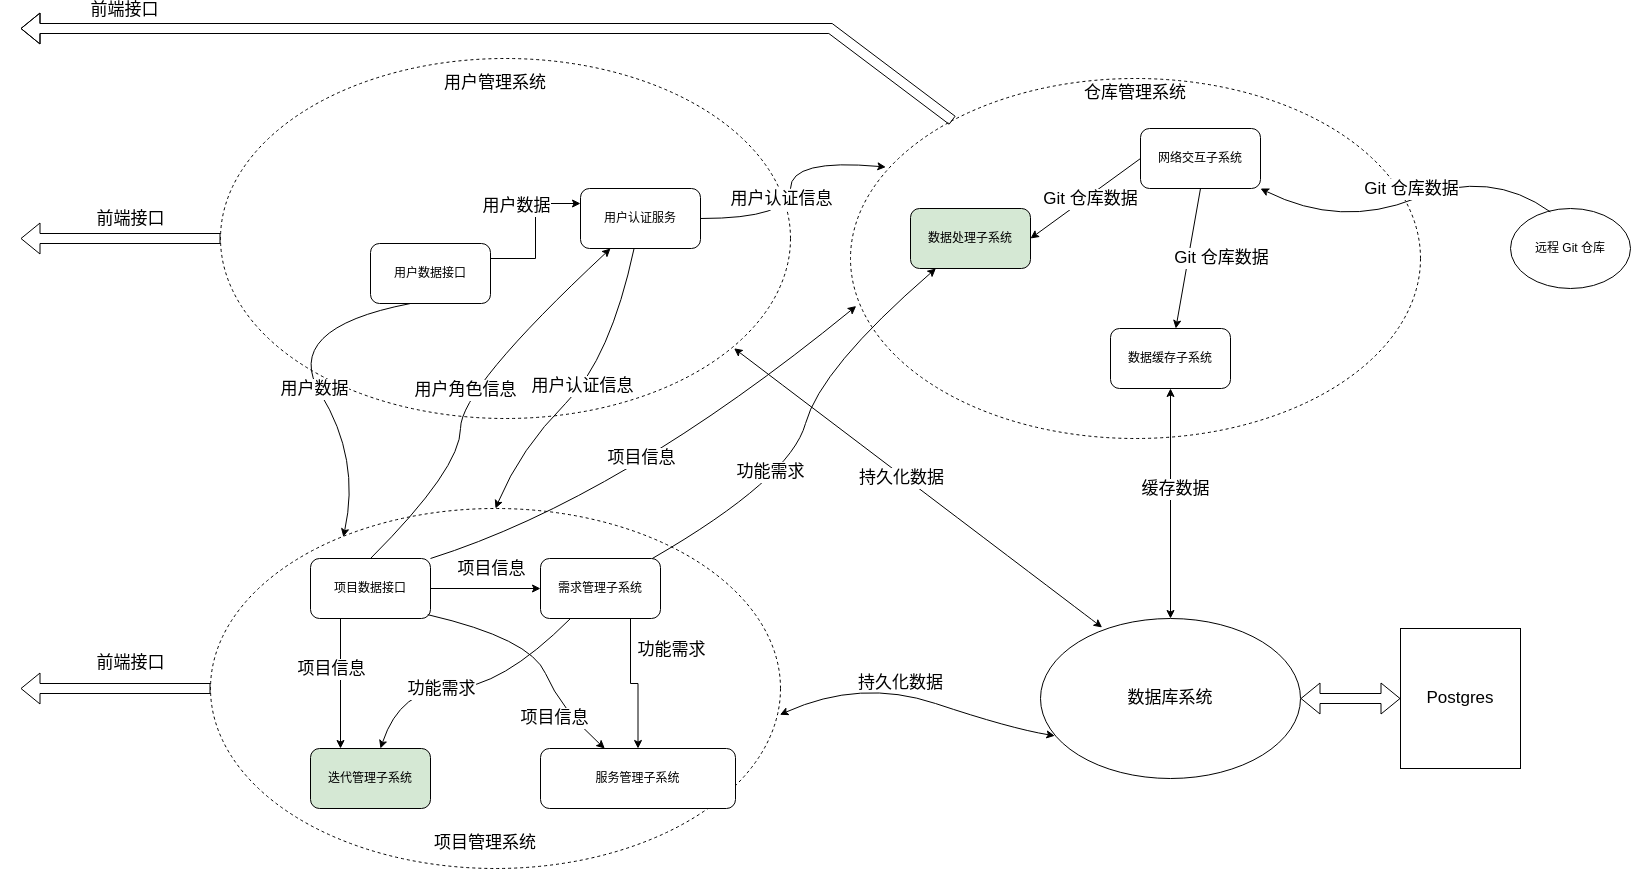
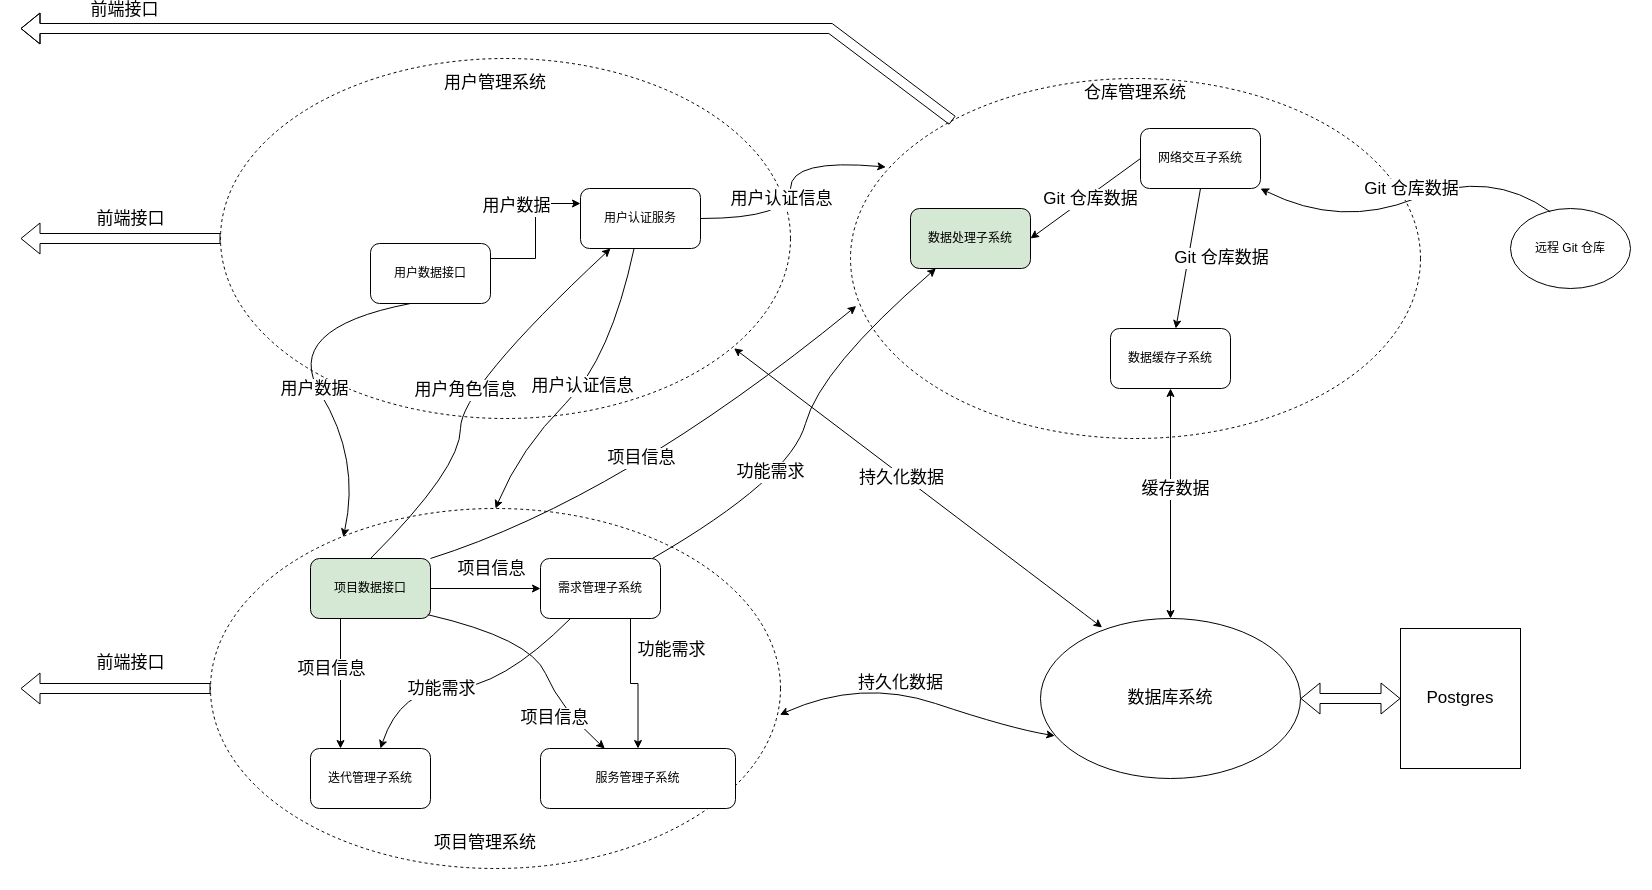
  <mxCell id="0" />
  <mxCell id="1" parent="0" />
  <mxCell id="2" value="" style="ellipse;whiteSpace=wrap;html=1;fontSize=17;fillColor=none;dashed=1;" vertex="1" parent="1"><mxGeometry x="210" y="500" width="570" height="360" as="geometry" /></mxCell>
  <mxCell id="3" value="" style="ellipse;whiteSpace=wrap;html=1;fontSize=17;fillColor=none;dashed=1;" vertex="1" parent="1"><mxGeometry x="850" y="70" width="570" height="360" as="geometry" /></mxCell>
  <mxCell id="4" value="" style="ellipse;whiteSpace=wrap;html=1;fontSize=17;fillColor=none;dashed=1;" vertex="1" parent="1"><mxGeometry x="220" y="50" width="570" height="360" as="geometry" /></mxCell>
  <mxCell id="5" style="edgeStyle=orthogonalEdgeStyle;rounded=0;orthogonalLoop=1;jettySize=auto;html=1;exitX=1;exitY=0.25;exitDx=0;exitDy=0;entryX=0;entryY=0.25;entryDx=0;entryDy=0;shadow=0;fontSize=17;" edge="1" parent="1" source="7" target="8"><mxGeometry relative="1" as="geometry" /></mxCell>
  <mxCell id="6" value="用户数据" style="edgeLabel;html=1;align=center;verticalAlign=middle;resizable=0;points=[];fontSize=17;" vertex="1" connectable="0" parent="5"><mxGeometry x="0.174" y="2" relative="1" as="geometry"><mxPoint x="-18" y="-13" as="offset" /></mxGeometry></mxCell>
  <mxCell id="7" value="用户数据接口" style="rounded=1;whiteSpace=wrap;html=1;" vertex="1" parent="1"><mxGeometry x="370" y="235" width="120" height="60" as="geometry" /></mxCell>
  <mxCell id="8" value="用户认证服务" style="rounded=1;whiteSpace=wrap;html=1;" vertex="1" parent="1"><mxGeometry x="580" y="180" width="120" height="60" as="geometry" /></mxCell>
  <mxCell id="9" style="edgeStyle=orthogonalEdgeStyle;rounded=0;orthogonalLoop=1;jettySize=auto;html=1;exitX=0.25;exitY=1;exitDx=0;exitDy=0;entryX=0.25;entryY=0;entryDx=0;entryDy=0;shadow=0;fontSize=17;" edge="1" parent="1" source="13" target="17"><mxGeometry relative="1" as="geometry" /></mxCell>
  <mxCell id="10" value="项目信息" style="edgeLabel;html=1;align=center;verticalAlign=middle;resizable=0;points=[];fontSize=17;" vertex="1" connectable="0" parent="9"><mxGeometry x="0.079" y="1" relative="1" as="geometry"><mxPoint x="-11" y="-20" as="offset" /></mxGeometry></mxCell>
  <mxCell id="11" style="edgeStyle=orthogonalEdgeStyle;rounded=0;orthogonalLoop=1;jettySize=auto;html=1;exitX=1;exitY=0.5;exitDx=0;exitDy=0;shadow=0;fontSize=17;" edge="1" parent="1" source="13" target="16"><mxGeometry relative="1" as="geometry" /></mxCell>
  <mxCell id="12" value="项目信息" style="edgeLabel;html=1;align=center;verticalAlign=middle;resizable=0;points=[];fontSize=17;" vertex="1" connectable="0" parent="11"><mxGeometry x="-0.108" y="-1" relative="1" as="geometry"><mxPoint x="11" y="-21" as="offset" /></mxGeometry></mxCell>
- <mxCell id="13" value="项目数据接口" style="rounded=1;whiteSpace=wrap;html=1;" vertex="1" parent="1"><mxGeometry x="310" y="550" width="120" height="60" as="geometry" /></mxCell>
+ <mxCell id="13" value="项目数据接口" style="rounded=1;whiteSpace=wrap;html=1;fillColor=#d5e8d4;" vertex="1" parent="1"><mxGeometry x="310" y="550" width="120" height="60" as="geometry" /></mxCell>
  <mxCell id="14" style="edgeStyle=orthogonalEdgeStyle;rounded=0;orthogonalLoop=1;jettySize=auto;html=1;exitX=0.75;exitY=1;exitDx=0;exitDy=0;shadow=0;fontSize=17;" edge="1" parent="1" source="16" target="18"><mxGeometry relative="1" as="geometry" /></mxCell>
  <mxCell id="15" value="功能需求" style="edgeLabel;html=1;align=center;verticalAlign=middle;resizable=0;points=[];fontSize=17;" vertex="1" connectable="0" parent="14"><mxGeometry x="-0.253" relative="1" as="geometry"><mxPoint x="40" y="-20" as="offset" /></mxGeometry></mxCell>
  <mxCell id="16" value="需求管理子系统" style="rounded=1;whiteSpace=wrap;html=1;" vertex="1" parent="1"><mxGeometry x="540" y="550" width="120" height="60" as="geometry" /></mxCell>
- <mxCell id="17" value="迭代管理子系统" style="rounded=1;whiteSpace=wrap;html=1;fillColor=#d5e8d4;" vertex="1" parent="1"><mxGeometry x="310" y="740" width="120" height="60" as="geometry" /></mxCell>
+ <mxCell id="17" value="迭代管理子系统" style="rounded=1;whiteSpace=wrap;html=1;" vertex="1" parent="1"><mxGeometry x="310" y="740" width="120" height="60" as="geometry" /></mxCell>
  <mxCell id="18" value="服务管理子系统" style="rounded=1;whiteSpace=wrap;html=1;" vertex="1" parent="1"><mxGeometry x="540" y="740" width="195" height="60" as="geometry" /></mxCell>
  <mxCell id="19" value="&lt;font style=&quot;font-size: 17px;&quot;&gt;数据库系统&lt;/font&gt;" style="ellipse;whiteSpace=wrap;html=1;" vertex="1" parent="1"><mxGeometry x="1040" y="610" width="260" height="160" as="geometry" /></mxCell>
  <mxCell id="20" value="远程 Git 仓库" style="ellipse;whiteSpace=wrap;html=1;" vertex="1" parent="1"><mxGeometry x="1510" y="200" width="120" height="80" as="geometry" /></mxCell>
  <mxCell id="21" value="数据处理子系统" style="rounded=1;whiteSpace=wrap;html=1;fillColor=#d5e8d4;" vertex="1" parent="1"><mxGeometry x="910" y="200" width="120" height="60" as="geometry" /></mxCell>
  <mxCell id="22" value="网络交互子系统" style="rounded=1;whiteSpace=wrap;html=1;" vertex="1" parent="1"><mxGeometry x="1140" y="120" width="120" height="60" as="geometry" /></mxCell>
  <mxCell id="23" value="数据缓存子系统" style="rounded=1;whiteSpace=wrap;html=1;" vertex="1" parent="1"><mxGeometry x="1110" y="320" width="120" height="60" as="geometry" /></mxCell>
  <mxCell id="24" value="" style="curved=1;endArrow=classic;html=1;rounded=0;shadow=0;fontSize=17;exitX=0.5;exitY=0;exitDx=0;exitDy=0;entryX=0.25;entryY=1;entryDx=0;entryDy=0;" edge="1" parent="1" source="13" target="8"><mxGeometry width="50" height="50" relative="1" as="geometry"><mxPoint x="660" y="440" as="sourcePoint" /><mxPoint x="710" y="390" as="targetPoint" /><Array as="points"><mxPoint x="460" y="460" /><mxPoint x="460" y="380" /></Array></mxGeometry></mxCell>
  <mxCell id="25" value="用户角色信息" style="edgeLabel;html=1;align=center;verticalAlign=middle;resizable=0;points=[];fontSize=17;" vertex="1" connectable="0" parent="24"><mxGeometry x="0.019" y="-4" relative="1" as="geometry"><mxPoint as="offset" /></mxGeometry></mxCell>
  <mxCell id="26" value="用户认证信息" style="curved=1;endArrow=classic;html=1;rounded=0;shadow=0;fontSize=17;entryX=0.5;entryY=0;entryDx=0;entryDy=0;" edge="1" parent="1" source="8" target="2"><mxGeometry width="50" height="50" relative="1" as="geometry"><mxPoint x="610" y="460" as="sourcePoint" /><mxPoint x="660" y="410" as="targetPoint" /><Array as="points"><mxPoint x="610" y="350" /><mxPoint x="520" y="440" /></Array></mxGeometry></mxCell>
  <mxCell id="27" value="" style="curved=1;endArrow=classic;html=1;rounded=0;shadow=0;fontSize=17;exitX=0.333;exitY=1;exitDx=0;exitDy=0;exitPerimeter=0;entryX=0.233;entryY=0.079;entryDx=0;entryDy=0;entryPerimeter=0;" edge="1" parent="1" source="7" target="2"><mxGeometry width="50" height="50" relative="1" as="geometry"><mxPoint x="620" y="410" as="sourcePoint" /><mxPoint x="670" y="360" as="targetPoint" /><Array as="points"><mxPoint x="280" y="320" /><mxPoint x="360" y="450" /></Array></mxGeometry></mxCell>
  <mxCell id="28" value="用户数据" style="edgeLabel;html=1;align=center;verticalAlign=middle;resizable=0;points=[];fontSize=17;" vertex="1" connectable="0" parent="27"><mxGeometry x="0.102" y="-3" relative="1" as="geometry"><mxPoint as="offset" /></mxGeometry></mxCell>
  <mxCell id="29" value="" style="curved=1;endArrow=classic;html=1;rounded=0;shadow=0;fontSize=17;exitX=0.055;exitY=0.733;exitDx=0;exitDy=0;exitPerimeter=0;entryX=0.999;entryY=0.573;entryDx=0;entryDy=0;entryPerimeter=0;startArrow=classic;startFill=1;" edge="1" parent="1" source="19" target="2"><mxGeometry width="50" height="50" relative="1" as="geometry"><mxPoint x="560" y="550" as="sourcePoint" /><mxPoint x="610" y="500" as="targetPoint" /><Array as="points"><mxPoint x="1010" y="720" /><mxPoint x="860" y="670" /></Array></mxGeometry></mxCell>
  <mxCell id="30" value="持久化数据" style="text;html=1;align=center;verticalAlign=middle;resizable=0;points=[];autosize=1;strokeColor=none;fillColor=none;fontSize=17;" vertex="1" parent="1"><mxGeometry x="850" y="660" width="100" height="30" as="geometry" /></mxCell>
  <mxCell id="31" value="" style="curved=1;endArrow=classic;html=1;rounded=0;shadow=0;fontSize=17;entryX=0.901;entryY=0.805;entryDx=0;entryDy=0;entryPerimeter=0;startArrow=classic;exitX=0.237;exitY=0.056;exitDx=0;exitDy=0;exitPerimeter=0;startFill=1;" edge="1" parent="1" source="19" target="4"><mxGeometry width="50" height="50" relative="1" as="geometry"><mxPoint x="900" y="510" as="sourcePoint" /><mxPoint x="960" y="480" as="targetPoint" /><Array as="points" /></mxGeometry></mxCell>
  <mxCell id="32" value="持久化数据" style="edgeLabel;html=1;align=center;verticalAlign=middle;resizable=0;points=[];fontSize=17;" vertex="1" connectable="0" parent="31"><mxGeometry x="-0.626" y="1" relative="1" as="geometry"><mxPoint x="-132" y="-98" as="offset" /></mxGeometry></mxCell>
  <mxCell id="33" value="" style="curved=1;endArrow=classic;html=1;rounded=0;shadow=0;fontSize=17;" edge="1" parent="1" source="16" target="17"><mxGeometry width="50" height="50" relative="1" as="geometry"><mxPoint x="450" y="680" as="sourcePoint" /><mxPoint x="500" y="630" as="targetPoint" /><Array as="points"><mxPoint x="500" y="680" /><mxPoint x="400" y="680" /></Array></mxGeometry></mxCell>
  <mxCell id="34" value="功能需求" style="edgeLabel;html=1;align=center;verticalAlign=middle;resizable=0;points=[];fontSize=17;" vertex="1" connectable="0" parent="33"><mxGeometry x="0.016" y="13" relative="1" as="geometry"><mxPoint x="-25" y="-13" as="offset" /></mxGeometry></mxCell>
  <mxCell id="35" value="" style="curved=1;endArrow=classic;html=1;rounded=0;shadow=0;fontSize=17;exitX=0.977;exitY=0.936;exitDx=0;exitDy=0;exitPerimeter=0;" edge="1" parent="1" source="13" target="18"><mxGeometry width="50" height="50" relative="1" as="geometry"><mxPoint x="450" y="590" as="sourcePoint" /><mxPoint x="500" y="540" as="targetPoint" /><Array as="points"><mxPoint x="530" y="630" /><mxPoint x="560" y="700" /></Array></mxGeometry></mxCell>
  <mxCell id="36" value="项目信息" style="edgeLabel;html=1;align=center;verticalAlign=middle;resizable=0;points=[];fontSize=17;" vertex="1" connectable="0" parent="35"><mxGeometry x="0.499" y="-1" relative="1" as="geometry"><mxPoint x="-5" y="10" as="offset" /></mxGeometry></mxCell>
  <mxCell id="37" value="" style="shape=flexArrow;endArrow=classic;html=1;rounded=0;shadow=0;fontSize=17;exitX=0;exitY=0.5;exitDx=0;exitDy=0;" edge="1" parent="1" source="4"><mxGeometry width="50" height="50" relative="1" as="geometry"><mxPoint x="550" y="520" as="sourcePoint" /><mxPoint x="20" y="230" as="targetPoint" /></mxGeometry></mxCell>
  <mxCell id="38" value="前端接口" style="edgeLabel;html=1;align=center;verticalAlign=middle;resizable=0;points=[];fontSize=17;" vertex="1" connectable="0" parent="37"><mxGeometry x="-0.155" y="3" relative="1" as="geometry"><mxPoint x="-6" y="-23" as="offset" /></mxGeometry></mxCell>
  <mxCell id="39" value="" style="shape=flexArrow;endArrow=classic;html=1;rounded=0;shadow=0;fontSize=17;exitX=0;exitY=0.5;exitDx=0;exitDy=0;" edge="1" parent="1" source="2"><mxGeometry width="50" height="50" relative="1" as="geometry"><mxPoint x="550" y="520" as="sourcePoint" /><mxPoint x="20" y="680" as="targetPoint" /></mxGeometry></mxCell>
  <mxCell id="40" value="前端接口" style="text;html=1;align=center;verticalAlign=middle;resizable=0;points=[];autosize=1;strokeColor=none;fillColor=none;fontSize=17;" vertex="1" parent="1"><mxGeometry x="90" y="640" width="80" height="30" as="geometry" /></mxCell>
  <mxCell id="41" value="" style="shape=flexArrow;endArrow=classic;html=1;rounded=0;shadow=0;fontSize=17;" edge="1" parent="1" source="3"><mxGeometry width="50" height="50" relative="1" as="geometry"><mxPoint x="630" y="500" as="sourcePoint" /><mxPoint x="20" y="20" as="targetPoint" /><Array as="points"><mxPoint x="830" y="20" /></Array></mxGeometry></mxCell>
  <mxCell id="42" value="前端接口" style="edgeLabel;html=1;align=center;verticalAlign=middle;resizable=0;points=[];fontSize=17;" vertex="1" connectable="0" parent="41"><mxGeometry x="0.755" y="-4" relative="1" as="geometry"><mxPoint x="-14" y="-15" as="offset" /></mxGeometry></mxCell>
  <mxCell id="43" value="" style="curved=1;endArrow=classic;html=1;rounded=0;shadow=0;fontSize=17;" edge="1" parent="1" source="16" target="21"><mxGeometry width="50" height="50" relative="1" as="geometry"><mxPoint x="630" y="460" as="sourcePoint" /><mxPoint x="680" y="410" as="targetPoint" /><Array as="points"><mxPoint x="790" y="470" /><mxPoint x="820" y="360" /></Array></mxGeometry></mxCell>
  <mxCell id="44" value="功能需求" style="edgeLabel;html=1;align=center;verticalAlign=middle;resizable=0;points=[];fontSize=17;" vertex="1" connectable="0" parent="43"><mxGeometry x="-0.279" y="11" relative="1" as="geometry"><mxPoint x="-10" as="offset" /></mxGeometry></mxCell>
  <mxCell id="45" value="" style="endArrow=classic;startArrow=classic;html=1;rounded=0;shadow=0;fontSize=17;" edge="1" parent="1" source="19" target="23"><mxGeometry width="50" height="50" relative="1" as="geometry"><mxPoint x="1130" y="450" as="sourcePoint" /><mxPoint x="1180" y="400" as="targetPoint" /></mxGeometry></mxCell>
  <mxCell id="46" value="缓存数据" style="edgeLabel;html=1;align=center;verticalAlign=middle;resizable=0;points=[];fontSize=17;" vertex="1" connectable="0" parent="45"><mxGeometry x="0.129" y="-4" relative="1" as="geometry"><mxPoint as="offset" /></mxGeometry></mxCell>
  <mxCell id="47" value="用户管理系统" style="text;html=1;strokeColor=none;fillColor=none;align=center;verticalAlign=middle;whiteSpace=wrap;rounded=0;dashed=1;fontSize=17;" vertex="1" parent="1"><mxGeometry x="430" y="60" width="130" height="30" as="geometry" /></mxCell>
  <mxCell id="48" value="项目管理系统" style="text;html=1;strokeColor=none;fillColor=none;align=center;verticalAlign=middle;whiteSpace=wrap;rounded=0;dashed=1;fontSize=17;" vertex="1" parent="1"><mxGeometry x="420" y="820" width="130" height="30" as="geometry" /></mxCell>
  <mxCell id="49" value="仓库管理系统" style="text;html=1;strokeColor=none;fillColor=none;align=center;verticalAlign=middle;whiteSpace=wrap;rounded=0;dashed=1;fontSize=17;" vertex="1" parent="1"><mxGeometry x="1070" y="70" width="130" height="30" as="geometry" /></mxCell>
  <mxCell id="50" value="" style="curved=1;endArrow=classic;html=1;rounded=0;shadow=0;fontSize=17;exitX=1;exitY=0;exitDx=0;exitDy=0;entryX=0.01;entryY=0.632;entryDx=0;entryDy=0;entryPerimeter=0;" edge="1" parent="1" source="13" target="3"><mxGeometry width="50" height="50" relative="1" as="geometry"><mxPoint x="630" y="460" as="sourcePoint" /><mxPoint x="860" y="280" as="targetPoint" /><Array as="points"><mxPoint x="620" y="490" /></Array></mxGeometry></mxCell>
  <mxCell id="51" value="项目信息" style="edgeLabel;html=1;align=center;verticalAlign=middle;resizable=0;points=[];fontSize=17;" vertex="1" connectable="0" parent="50"><mxGeometry x="0.105" y="10" relative="1" as="geometry"><mxPoint x="-34" y="17" as="offset" /></mxGeometry></mxCell>
  <mxCell id="52" value="" style="curved=1;endArrow=classic;html=1;rounded=0;shadow=0;fontSize=17;exitX=1;exitY=0.5;exitDx=0;exitDy=0;entryX=0.062;entryY=0.246;entryDx=0;entryDy=0;entryPerimeter=0;" edge="1" parent="1" source="8" target="3"><mxGeometry width="50" height="50" relative="1" as="geometry"><mxPoint x="730" y="210" as="sourcePoint" /><mxPoint x="840" y="150" as="targetPoint" /><Array as="points"><mxPoint x="790" y="210" /><mxPoint x="790" y="150" /></Array></mxGeometry></mxCell>
  <mxCell id="53" value="用户认证信息" style="edgeLabel;html=1;align=center;verticalAlign=middle;resizable=0;points=[];fontSize=17;" vertex="1" connectable="0" parent="52"><mxGeometry x="-0.46" y="5" relative="1" as="geometry"><mxPoint x="14" y="-15" as="offset" /></mxGeometry></mxCell>
  <mxCell id="54" value="" style="curved=1;endArrow=classic;html=1;rounded=0;shadow=0;fontSize=17;exitX=0.332;exitY=0.042;exitDx=0;exitDy=0;exitPerimeter=0;" edge="1" parent="1" source="20" target="22"><mxGeometry width="50" height="50" relative="1" as="geometry"><mxPoint x="1480" y="50" as="sourcePoint" /><mxPoint x="1430" y="100" as="targetPoint" /><Array as="points"><mxPoint x="1490" y="160" /><mxPoint x="1340" y="220" /></Array></mxGeometry></mxCell>
  <mxCell id="55" value="Git 仓库数据" style="edgeLabel;html=1;align=center;verticalAlign=middle;resizable=0;points=[];fontSize=17;" vertex="1" connectable="0" parent="54"><mxGeometry x="0.069" relative="1" as="geometry"><mxPoint x="13" y="-17" as="offset" /></mxGeometry></mxCell>
  <mxCell id="56" value="" style="endArrow=classic;html=1;rounded=0;shadow=0;fontSize=17;exitX=0;exitY=0.5;exitDx=0;exitDy=0;entryX=1;entryY=0.5;entryDx=0;entryDy=0;" edge="1" parent="1" source="22" target="21"><mxGeometry width="50" height="50" relative="1" as="geometry"><mxPoint x="1030" y="170" as="sourcePoint" /><mxPoint x="1080" y="120" as="targetPoint" /></mxGeometry></mxCell>
  <mxCell id="57" value="Git 仓库数据" style="edgeLabel;html=1;align=center;verticalAlign=middle;resizable=0;points=[];fontSize=17;" vertex="1" connectable="0" parent="56"><mxGeometry x="0.334" y="-1" relative="1" as="geometry"><mxPoint x="24" y="-12" as="offset" /></mxGeometry></mxCell>
  <mxCell id="58" value="" style="endArrow=classic;html=1;rounded=0;shadow=0;fontSize=17;exitX=0.5;exitY=1;exitDx=0;exitDy=0;" edge="1" parent="1" source="22" target="23"><mxGeometry width="50" height="50" relative="1" as="geometry"><mxPoint x="1320" y="310" as="sourcePoint" /><mxPoint x="1370" y="260" as="targetPoint" /></mxGeometry></mxCell>
  <mxCell id="59" value="Git 仓库数据" style="edgeLabel;html=1;align=center;verticalAlign=middle;resizable=0;points=[];fontSize=17;" vertex="1" connectable="0" parent="58"><mxGeometry x="-0.137" y="-2" relative="1" as="geometry"><mxPoint x="33" y="10" as="offset" /></mxGeometry></mxCell>
  <mxCell id="60" value="Postgres" style="rounded=0;whiteSpace=wrap;html=1;fontSize=17;fillColor=default;" vertex="1" parent="1"><mxGeometry x="1400" y="620" width="120" height="140" as="geometry" /></mxCell>
  <mxCell id="61" value="" style="shape=flexArrow;endArrow=classic;startArrow=classic;html=1;rounded=0;shadow=0;fontSize=17;exitX=1;exitY=0.5;exitDx=0;exitDy=0;entryX=0;entryY=0.5;entryDx=0;entryDy=0;" edge="1" parent="1" source="19" target="60"><mxGeometry width="100" height="100" relative="1" as="geometry"><mxPoint x="1340" y="900" as="sourcePoint" /><mxPoint x="1440" y="800" as="targetPoint" /></mxGeometry></mxCell>
